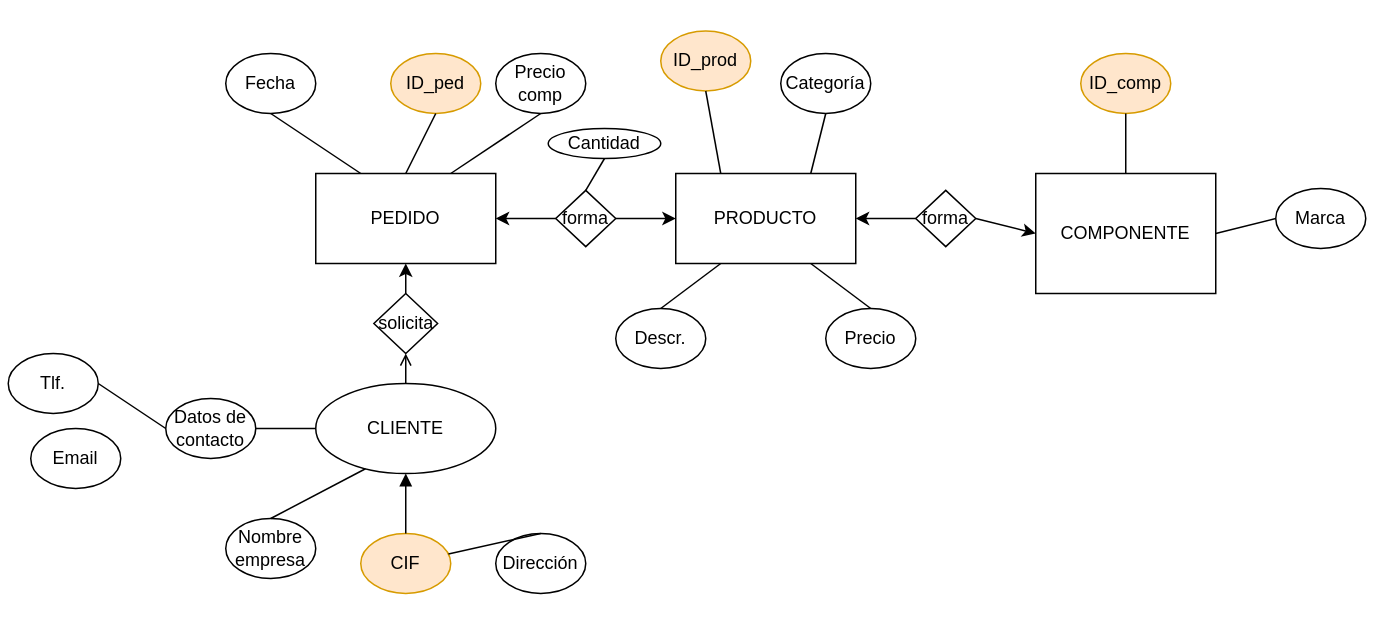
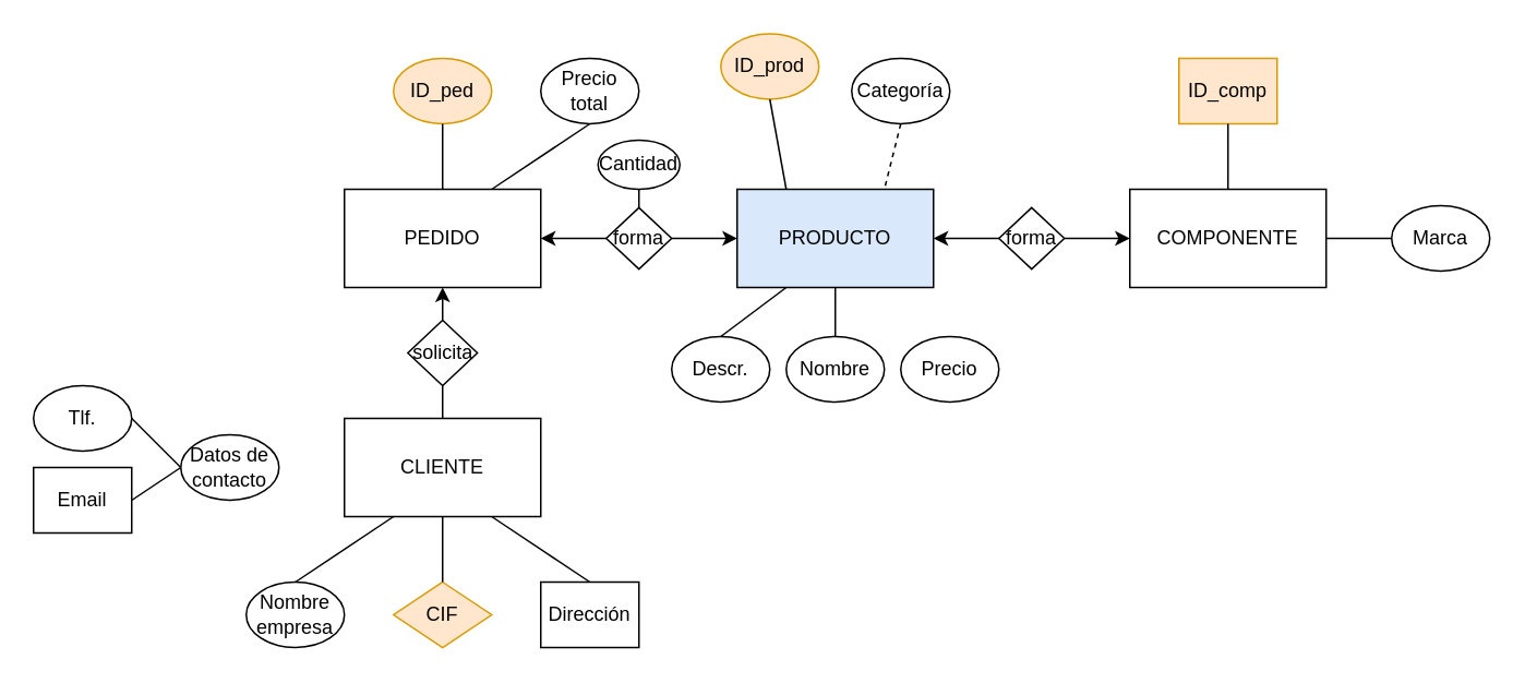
  <mxCell id="0" />
  <mxCell id="1" parent="0" />
  <mxCell id="2" value="PEDIDO" style="rounded=0;whiteSpace=wrap;html=1;" vertex="1" parent="1"><mxGeometry x="210" y="115" width="120" height="60" as="geometry" /></mxCell>
- <mxCell id="4" style="rounded=0;orthogonalLoop=1;jettySize=auto;html=1;exitX=0.75;exitY=1;exitDx=0;exitDy=0;entryX=0.5;entryY=0;entryDx=0;entryDy=0;endArrow=none;endFill=0;" edge="1" parent="1" source="5" target="36"><mxGeometry relative="1" as="geometry" /></mxCell>
- <mxCell id="5" value="PRODUCTO" style="rounded=0;whiteSpace=wrap;html=1;" vertex="1" parent="1"><mxGeometry x="450" y="115" width="120" height="60" as="geometry" /></mxCell>
+ <mxCell id="3" style="edgeStyle=orthogonalEdgeStyle;rounded=0;orthogonalLoop=1;jettySize=auto;html=1;exitX=0.5;exitY=1;exitDx=0;exitDy=0;entryX=0.5;entryY=0;entryDx=0;entryDy=0;endArrow=none;endFill=0;" edge="1" parent="1" source="5" target="37"><mxGeometry relative="1" as="geometry" /></mxCell>
+ <mxCell id="5" value="PRODUCTO" style="rounded=0;whiteSpace=wrap;html=1;fillColor=#dae8fc;" vertex="1" parent="1"><mxGeometry x="450" y="115" width="120" height="60" as="geometry" /></mxCell>
  <mxCell id="6" style="edgeStyle=none;rounded=0;orthogonalLoop=1;jettySize=auto;html=1;exitX=1;exitY=0.5;exitDx=0;exitDy=0;entryX=0;entryY=0.5;entryDx=0;entryDy=0;endArrow=none;endFill=0;" edge="1" parent="1" source="7" target="10"><mxGeometry relative="1" as="geometry" /></mxCell>
- <mxCell id="7" value="COMPONENTE" style="rounded=0;whiteSpace=wrap;html=1;" vertex="1" parent="1"><mxGeometry x="690" y="115" width="120" height="80" as="geometry" /></mxCell>
- <mxCell id="8" value="CLIENTE" style="ellipse;whiteSpace=wrap;html=1;" vertex="1" parent="1"><mxGeometry x="210" y="255" width="120" height="60" as="geometry" /></mxCell>
- <mxCell id="9" value="Cantidad" style="ellipse;whiteSpace=wrap;html=1;" vertex="1" parent="1"><mxGeometry x="365" y="85" width="75" height="20" as="geometry" /></mxCell>
+ <mxCell id="7" value="COMPONENTE" style="rounded=0;whiteSpace=wrap;html=1;" vertex="1" parent="1"><mxGeometry x="690" y="115" width="120" height="60" as="geometry" /></mxCell>
+ <mxCell id="8" value="CLIENTE" style="rounded=0;whiteSpace=wrap;html=1;" vertex="1" parent="1"><mxGeometry x="210" y="255" width="120" height="60" as="geometry" /></mxCell>
+ <mxCell id="9" value="Cantidad" style="ellipse;whiteSpace=wrap;html=1;" vertex="1" parent="1"><mxGeometry x="365" y="85" width="50" height="30" as="geometry" /></mxCell>
  <mxCell id="10" value="Marca" style="ellipse;whiteSpace=wrap;html=1;" vertex="1" parent="1"><mxGeometry x="850" y="125" width="60" height="40" as="geometry" /></mxCell>
- <mxCell id="11" value="Nombre empresa" style="ellipse;whiteSpace=wrap;html=1;" vertex="1" parent="1"><mxGeometry x="150" y="345" width="60" height="40" as="geometry" /></mxCell>
- <mxCell id="12" value="Dirección" style="ellipse;whiteSpace=wrap;html=1;" vertex="1" parent="1"><mxGeometry x="330" y="355" width="60" height="40" as="geometry" /></mxCell>
- <mxCell id="13" value="ID_ped" style="ellipse;whiteSpace=wrap;html=1;fillColor=#ffe6cc;strokeColor=#d79b00;" vertex="1" parent="1"><mxGeometry x="260" y="35" width="60" height="40" as="geometry" /></mxCell>
+ <mxCell id="11" value="Nombre empresa" style="ellipse;whiteSpace=wrap;html=1;" vertex="1" parent="1"><mxGeometry x="150" y="355" width="60" height="40" as="geometry" /></mxCell>
+ <mxCell id="12" value="Dirección" style="whiteSpace=wrap;html=1;rounded=0;" vertex="1" parent="1"><mxGeometry x="330" y="355" width="60" height="40" as="geometry" /></mxCell>
+ <mxCell id="13" value="ID_ped" style="ellipse;whiteSpace=wrap;html=1;fillColor=#ffe6cc;strokeColor=#d79b00;" vertex="1" parent="1"><mxGeometry x="240" y="35" width="60" height="40" as="geometry" /></mxCell>
  <mxCell id="14" value="ID_prod" style="ellipse;whiteSpace=wrap;html=1;fillColor=#ffe6cc;strokeColor=#d79b00;" vertex="1" parent="1"><mxGeometry x="440" y="20" width="60" height="40" as="geometry" /></mxCell>
- <mxCell id="15" value="ID_comp" style="ellipse;whiteSpace=wrap;html=1;fillColor=#ffe6cc;strokeColor=#d79b00;" vertex="1" parent="1"><mxGeometry x="720" y="35" width="60" height="40" as="geometry" /></mxCell>
- <mxCell id="16" value="CIF" style="ellipse;whiteSpace=wrap;html=1;fillColor=#ffe6cc;strokeColor=#d79b00;" vertex="1" parent="1"><mxGeometry x="240" y="355" width="60" height="40" as="geometry" /></mxCell>
+ <mxCell id="15" value="ID_comp" style="whiteSpace=wrap;html=1;fillColor=#ffe6cc;strokeColor=#d79b00;rounded=0;" vertex="1" parent="1"><mxGeometry x="720" y="35" width="60" height="40" as="geometry" /></mxCell>
+ <mxCell id="16" value="CIF" style="rhombus;whiteSpace=wrap;html=1;fillColor=#ffe6cc;strokeColor=#d79b00;" vertex="1" parent="1"><mxGeometry x="240" y="355" width="60" height="40" as="geometry" /></mxCell>
  <mxCell id="17" value="" style="endArrow=none;html=1;exitX=0.5;exitY=0;exitDx=0;exitDy=0;entryX=0.25;entryY=1;entryDx=0;entryDy=0;" edge="1" parent="1" source="11" target="8"><mxGeometry width="50" height="50" relative="1" as="geometry"><mxPoint x="310" y="205" as="sourcePoint" /><mxPoint x="360" y="155" as="targetPoint" /></mxGeometry></mxCell>
- <mxCell id="18" value="" style="endArrow=block;html=1;exitX=0.5;exitY=0;exitDx=0;exitDy=0;entryX=0.5;entryY=1;entryDx=0;entryDy=0;" edge="1" parent="1" source="16" target="8"><mxGeometry width="50" height="50" relative="1" as="geometry"><mxPoint x="190" y="365" as="sourcePoint" /><mxPoint x="250" y="325" as="targetPoint" /></mxGeometry></mxCell>
- <mxCell id="19" value="" style="endArrow=none;html=1;exitX=0.5;exitY=0;exitDx=0;exitDy=0;" edge="1" parent="1" source="12" target="16"><mxGeometry width="50" height="50" relative="1" as="geometry"><mxPoint x="280" y="365" as="sourcePoint" /><mxPoint x="280" y="325" as="targetPoint" /></mxGeometry></mxCell>
- <mxCell id="20" value="Email" style="ellipse;whiteSpace=wrap;html=1;" vertex="1" parent="1"><mxGeometry x="20" y="285" width="60" height="40" as="geometry" /></mxCell>
- <mxCell id="21" value="Tlf." style="ellipse;whiteSpace=wrap;html=1;" vertex="1" parent="1"><mxGeometry x="5" y="235" width="60" height="40" as="geometry" /></mxCell>
+ <mxCell id="18" value="" style="endArrow=none;html=1;exitX=0.5;exitY=0;exitDx=0;exitDy=0;entryX=0.5;entryY=1;entryDx=0;entryDy=0;" edge="1" parent="1" source="16" target="8"><mxGeometry width="50" height="50" relative="1" as="geometry"><mxPoint x="190" y="365" as="sourcePoint" /><mxPoint x="250" y="325" as="targetPoint" /></mxGeometry></mxCell>
+ <mxCell id="19" value="" style="endArrow=none;html=1;exitX=0.5;exitY=0;exitDx=0;exitDy=0;entryX=0.75;entryY=1;entryDx=0;entryDy=0;" edge="1" parent="1" source="12" target="8"><mxGeometry width="50" height="50" relative="1" as="geometry"><mxPoint x="280" y="365" as="sourcePoint" /><mxPoint x="280" y="325" as="targetPoint" /></mxGeometry></mxCell>
+ <mxCell id="20" value="Email" style="whiteSpace=wrap;html=1;rounded=0;" vertex="1" parent="1"><mxGeometry x="20" y="285" width="60" height="40" as="geometry" /></mxCell>
+ <mxCell id="21" value="Tlf." style="ellipse;whiteSpace=wrap;html=1;" vertex="1" parent="1"><mxGeometry x="20" y="235" width="60" height="40" as="geometry" /></mxCell>
  <mxCell id="22" value="Datos de contacto" style="ellipse;whiteSpace=wrap;html=1;" vertex="1" parent="1"><mxGeometry x="110" y="265" width="60" height="40" as="geometry" /></mxCell>
- <mxCell id="23" value="Fecha" style="ellipse;whiteSpace=wrap;html=1;" vertex="1" parent="1"><mxGeometry x="150" y="35" width="60" height="40" as="geometry" /></mxCell>
- <mxCell id="24" value="Precio comp" style="ellipse;whiteSpace=wrap;html=1;" vertex="1" parent="1"><mxGeometry x="330" y="35" width="60" height="40" as="geometry" /></mxCell>
- <mxCell id="25" value="" style="endArrow=none;html=1;exitX=1;exitY=0.5;exitDx=0;exitDy=0;entryX=0;entryY=0.5;entryDx=0;entryDy=0;" edge="1" parent="1" source="22" target="8"><mxGeometry width="50" height="50" relative="1" as="geometry"><mxPoint x="280" y="365" as="sourcePoint" /><mxPoint x="280" y="325" as="targetPoint" /></mxGeometry></mxCell>
+ <mxCell id="24" value="Precio total" style="ellipse;whiteSpace=wrap;html=1;" vertex="1" parent="1"><mxGeometry x="330" y="35" width="60" height="40" as="geometry" /></mxCell>
+ <mxCell id="26" value="" style="endArrow=none;html=1;exitX=1;exitY=0.5;exitDx=0;exitDy=0;entryX=0;entryY=0.5;entryDx=0;entryDy=0;" edge="1" parent="1" source="20" target="22"><mxGeometry width="50" height="50" relative="1" as="geometry"><mxPoint x="80" y="305" as="sourcePoint" /><mxPoint x="120" y="305" as="targetPoint" /></mxGeometry></mxCell>
  <mxCell id="27" value="" style="endArrow=none;html=1;exitX=1;exitY=0.5;exitDx=0;exitDy=0;entryX=0;entryY=0.5;entryDx=0;entryDy=0;" edge="1" parent="1" source="21" target="22"><mxGeometry width="50" height="50" relative="1" as="geometry"><mxPoint x="190" y="305" as="sourcePoint" /><mxPoint x="230" y="305" as="targetPoint" /></mxGeometry></mxCell>
  <mxCell id="28" value="solicita" style="rhombus;whiteSpace=wrap;html=1;" vertex="1" parent="1"><mxGeometry x="248.75" y="195" width="42.5" height="40" as="geometry" /></mxCell>
- <mxCell id="29" value="" style="endArrow=open;html=1;exitX=0.5;exitY=0;exitDx=0;exitDy=0;entryX=0.5;entryY=1;entryDx=0;entryDy=0;" edge="1" parent="1" source="8" target="28"><mxGeometry width="50" height="50" relative="1" as="geometry"><mxPoint x="340" y="205" as="sourcePoint" /><mxPoint x="390" y="155" as="targetPoint" /></mxGeometry></mxCell>
+ <mxCell id="29" value="" style="endArrow=none;html=1;exitX=0.5;exitY=0;exitDx=0;exitDy=0;entryX=0.5;entryY=1;entryDx=0;entryDy=0;" edge="1" parent="1" source="8" target="28"><mxGeometry width="50" height="50" relative="1" as="geometry"><mxPoint x="340" y="205" as="sourcePoint" /><mxPoint x="390" y="155" as="targetPoint" /></mxGeometry></mxCell>
  <mxCell id="30" value="" style="endArrow=classic;html=1;exitX=0.5;exitY=0;exitDx=0;exitDy=0;entryX=0.5;entryY=1;entryDx=0;entryDy=0;" edge="1" parent="1" source="28" target="2"><mxGeometry width="50" height="50" relative="1" as="geometry"><mxPoint x="340" y="205" as="sourcePoint" /><mxPoint x="390" y="155" as="targetPoint" /></mxGeometry></mxCell>
  <mxCell id="31" style="edgeStyle=none;rounded=0;orthogonalLoop=1;jettySize=auto;html=1;exitX=0.5;exitY=0;exitDx=0;exitDy=0;entryX=0.5;entryY=1;entryDx=0;entryDy=0;endArrow=none;endFill=0;" edge="1" parent="1" source="32" target="9"><mxGeometry relative="1" as="geometry" /></mxCell>
  <mxCell id="32" value="forma" style="rhombus;whiteSpace=wrap;html=1;" vertex="1" parent="1"><mxGeometry x="370" y="126.25" width="40" height="37.5" as="geometry" /></mxCell>
  <mxCell id="33" value="" style="endArrow=classic;html=1;entryX=0;entryY=0.5;entryDx=0;entryDy=0;exitX=1;exitY=0.5;exitDx=0;exitDy=0;" edge="1" parent="1" source="32" target="5"><mxGeometry width="50" height="50" relative="1" as="geometry"><mxPoint x="340" y="205" as="sourcePoint" /><mxPoint x="390" y="155" as="targetPoint" /></mxGeometry></mxCell>
  <mxCell id="34" value="" style="endArrow=classic;html=1;entryX=1;entryY=0.5;entryDx=0;entryDy=0;exitX=0;exitY=0.5;exitDx=0;exitDy=0;" edge="1" parent="1" source="32" target="2"><mxGeometry width="50" height="50" relative="1" as="geometry"><mxPoint x="420" y="156.25" as="sourcePoint" /><mxPoint x="460" y="155" as="targetPoint" /></mxGeometry></mxCell>
  <mxCell id="35" value="Descr." style="ellipse;whiteSpace=wrap;html=1;" vertex="1" parent="1"><mxGeometry x="410" y="205" width="60" height="40" as="geometry" /></mxCell>
  <mxCell id="36" value="Precio" style="ellipse;whiteSpace=wrap;html=1;" vertex="1" parent="1"><mxGeometry x="550" y="205" width="60" height="40" as="geometry" /></mxCell>
- <mxCell id="38" value="" style="endArrow=none;html=1;exitX=0.5;exitY=1;exitDx=0;exitDy=0;entryX=0.25;entryY=0;entryDx=0;entryDy=0;" edge="1" parent="1" source="23" target="2"><mxGeometry width="50" height="50" relative="1" as="geometry"><mxPoint x="90" y="265" as="sourcePoint" /><mxPoint x="120" y="295" as="targetPoint" /></mxGeometry></mxCell>
+ <mxCell id="37" value="Nombre" style="ellipse;whiteSpace=wrap;html=1;" vertex="1" parent="1"><mxGeometry x="480" y="205" width="60" height="40" as="geometry" /></mxCell>
  <mxCell id="39" value="" style="endArrow=none;html=1;exitX=0.5;exitY=1;exitDx=0;exitDy=0;entryX=0.5;entryY=0;entryDx=0;entryDy=0;" edge="1" parent="1" source="13" target="2"><mxGeometry width="50" height="50" relative="1" as="geometry"><mxPoint x="190" y="85" as="sourcePoint" /><mxPoint x="250" y="125" as="targetPoint" /></mxGeometry></mxCell>
  <mxCell id="40" value="" style="endArrow=none;html=1;exitX=0.5;exitY=1;exitDx=0;exitDy=0;entryX=0.75;entryY=0;entryDx=0;entryDy=0;" edge="1" parent="1" source="24" target="2"><mxGeometry width="50" height="50" relative="1" as="geometry"><mxPoint x="200" y="95" as="sourcePoint" /><mxPoint x="260" y="135" as="targetPoint" /></mxGeometry></mxCell>
  <mxCell id="41" value="" style="endArrow=none;html=1;exitX=0.5;exitY=1;exitDx=0;exitDy=0;entryX=0.25;entryY=0;entryDx=0;entryDy=0;" edge="1" parent="1" source="14" target="5"><mxGeometry width="50" height="50" relative="1" as="geometry"><mxPoint x="280" y="85" as="sourcePoint" /><mxPoint x="280" y="125" as="targetPoint" /></mxGeometry></mxCell>
  <mxCell id="42" value="" style="endArrow=none;html=1;exitX=0.5;exitY=1;exitDx=0;exitDy=0;entryX=0.5;entryY=0;entryDx=0;entryDy=0;" edge="1" parent="1" source="15" target="7"><mxGeometry width="50" height="50" relative="1" as="geometry"><mxPoint x="520" y="85" as="sourcePoint" /><mxPoint x="520" y="125" as="targetPoint" /></mxGeometry></mxCell>
  <mxCell id="43" value="Categoría" style="ellipse;whiteSpace=wrap;html=1;" vertex="1" parent="1"><mxGeometry x="520" y="35" width="60" height="40" as="geometry" /></mxCell>
- <mxCell id="44" value="" style="endArrow=none;html=1;exitX=0.5;exitY=1;exitDx=0;exitDy=0;entryX=0.75;entryY=0;entryDx=0;entryDy=0;" edge="1" parent="1" source="43" target="5"><mxGeometry width="50" height="50" relative="1" as="geometry"><mxPoint x="520" y="85" as="sourcePoint" /><mxPoint x="520" y="125" as="targetPoint" /></mxGeometry></mxCell>
+ <mxCell id="44" value="" style="endArrow=none;html=1;exitX=0.5;exitY=1;exitDx=0;exitDy=0;entryX=0.75;entryY=0;entryDx=0;entryDy=0;dashed=1;" edge="1" parent="1" source="43" target="5"><mxGeometry width="50" height="50" relative="1" as="geometry"><mxPoint x="520" y="85" as="sourcePoint" /><mxPoint x="520" y="125" as="targetPoint" /></mxGeometry></mxCell>
  <mxCell id="45" value="" style="endArrow=none;html=1;exitX=0.25;exitY=1;exitDx=0;exitDy=0;entryX=0.5;entryY=0;entryDx=0;entryDy=0;" edge="1" parent="1" source="5" target="35"><mxGeometry width="50" height="50" relative="1" as="geometry"><mxPoint x="480" y="85" as="sourcePoint" /><mxPoint x="490" y="125" as="targetPoint" /></mxGeometry></mxCell>
  <mxCell id="46" value="forma" style="rhombus;whiteSpace=wrap;html=1;" vertex="1" parent="1"><mxGeometry x="610" y="126.25" width="40" height="37.5" as="geometry" /></mxCell>
  <mxCell id="47" value="" style="endArrow=classic;html=1;entryX=0;entryY=0.5;entryDx=0;entryDy=0;exitX=1;exitY=0.5;exitDx=0;exitDy=0;" edge="1" parent="1" source="46" target="7"><mxGeometry width="50" height="50" relative="1" as="geometry"><mxPoint x="420" y="155" as="sourcePoint" /><mxPoint x="460" y="155" as="targetPoint" /><Array as="points" /></mxGeometry></mxCell>
  <mxCell id="48" value="" style="endArrow=classic;html=1;exitX=0;exitY=0.5;exitDx=0;exitDy=0;entryX=1;entryY=0.5;entryDx=0;entryDy=0;" edge="1" parent="1" source="46" target="5"><mxGeometry width="50" height="50" relative="1" as="geometry"><mxPoint x="620" y="185" as="sourcePoint" /><mxPoint x="600" y="175" as="targetPoint" /></mxGeometry></mxCell>
